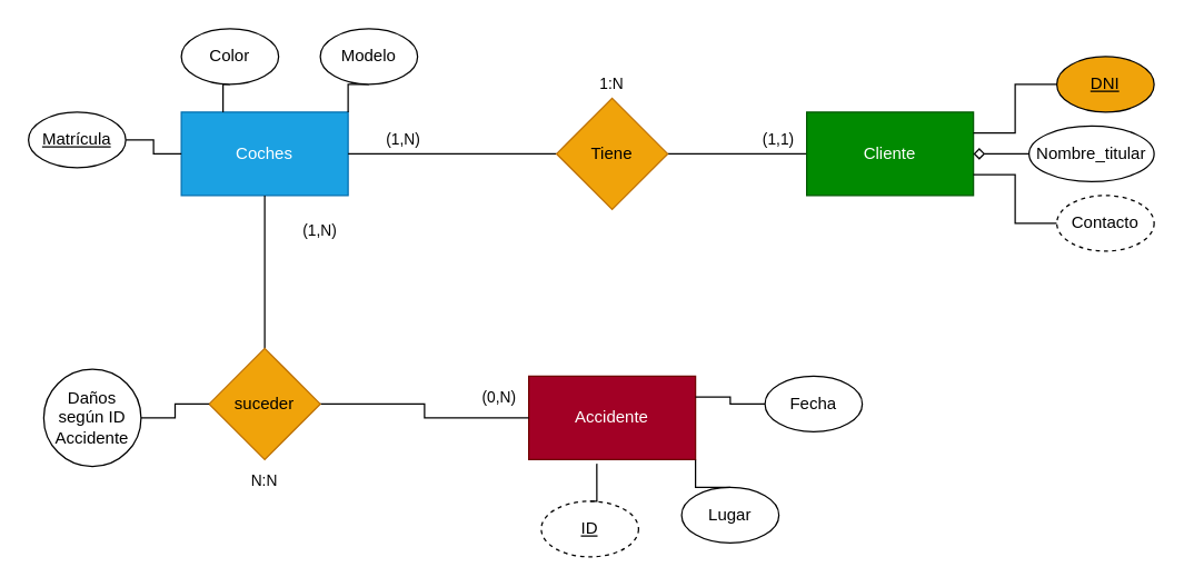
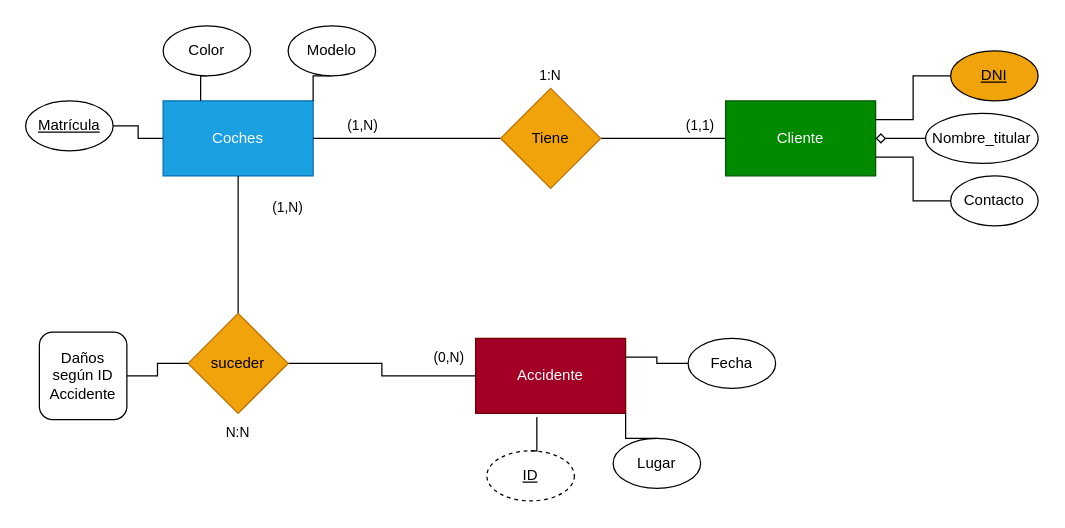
  <mxCell id="0" />
  <mxCell id="1" parent="0" />
  <mxCell id="2" value="Coches" style="rounded=0;whiteSpace=wrap;html=1;fillColor=#1ba1e2;fontColor=#ffffff;strokeColor=#006EAF;" vertex="1" parent="1"><mxGeometry x="130" y="80" width="120" height="60" as="geometry" /></mxCell>
  <mxCell id="3" style="edgeStyle=orthogonalEdgeStyle;shape=connector;rounded=0;orthogonalLoop=1;jettySize=auto;html=1;exitX=0;exitY=0.5;exitDx=0;exitDy=0;entryX=1;entryY=0.5;entryDx=0;entryDy=0;strokeColor=default;align=center;verticalAlign=middle;fontFamily=Helvetica;fontSize=11;fontColor=default;labelBackgroundColor=default;endArrow=none;endFill=0;" edge="1" parent="1" source="4" target="7"><mxGeometry relative="1" as="geometry" /></mxCell>
  <mxCell id="4" value="Cliente" style="rounded=0;whiteSpace=wrap;html=1;fillColor=#008a00;fontColor=#ffffff;strokeColor=#005700;" vertex="1" parent="1"><mxGeometry x="580" y="80" width="120" height="60" as="geometry" /></mxCell>
  <mxCell id="5" value="Accidente" style="rounded=0;whiteSpace=wrap;html=1;fillColor=#a20025;fontColor=#ffffff;strokeColor=#6F0000;" vertex="1" parent="1"><mxGeometry x="380" y="270" width="120" height="60" as="geometry" /></mxCell>
  <mxCell id="6" style="edgeStyle=orthogonalEdgeStyle;shape=connector;rounded=0;orthogonalLoop=1;jettySize=auto;html=1;exitX=0;exitY=0.5;exitDx=0;exitDy=0;entryX=1;entryY=0.5;entryDx=0;entryDy=0;strokeColor=default;align=center;verticalAlign=middle;fontFamily=Helvetica;fontSize=11;fontColor=default;labelBackgroundColor=default;endArrow=none;endFill=0;" edge="1" parent="1" source="7" target="2"><mxGeometry relative="1" as="geometry" /></mxCell>
  <mxCell id="7" value="Tiene" style="rhombus;whiteSpace=wrap;html=1;fillColor=#f0a30a;fontColor=#000000;strokeColor=#BD7000;" vertex="1" parent="1"><mxGeometry x="400" y="70" width="80" height="80" as="geometry" /></mxCell>
  <mxCell id="8" style="edgeStyle=orthogonalEdgeStyle;shape=connector;rounded=0;orthogonalLoop=1;jettySize=auto;html=1;exitX=0.5;exitY=0;exitDx=0;exitDy=0;entryX=0.5;entryY=1;entryDx=0;entryDy=0;strokeColor=default;align=center;verticalAlign=middle;fontFamily=Helvetica;fontSize=11;fontColor=default;labelBackgroundColor=default;endArrow=none;endFill=0;" edge="1" parent="1" source="10" target="2"><mxGeometry relative="1" as="geometry" /></mxCell>
  <mxCell id="9" style="edgeStyle=orthogonalEdgeStyle;shape=connector;rounded=0;orthogonalLoop=1;jettySize=auto;html=1;exitX=1;exitY=0.5;exitDx=0;exitDy=0;entryX=0;entryY=0.5;entryDx=0;entryDy=0;strokeColor=default;align=center;verticalAlign=middle;fontFamily=Helvetica;fontSize=11;fontColor=default;labelBackgroundColor=default;endArrow=none;endFill=0;" edge="1" parent="1" source="10" target="5"><mxGeometry relative="1" as="geometry" /></mxCell>
  <mxCell id="10" value="suceder" style="rhombus;whiteSpace=wrap;html=1;fillColor=#f0a30a;fontColor=#000000;strokeColor=#BD7000;" vertex="1" parent="1"><mxGeometry x="150" y="250" width="80" height="80" as="geometry" /></mxCell>
  <mxCell id="11" style="edgeStyle=orthogonalEdgeStyle;shape=connector;rounded=0;orthogonalLoop=1;jettySize=auto;html=1;entryX=1;entryY=0.25;entryDx=0;entryDy=0;strokeColor=default;align=center;verticalAlign=middle;fontFamily=Helvetica;fontSize=11;fontColor=default;labelBackgroundColor=default;endArrow=none;endFill=0;" edge="1" parent="1" source="12" target="4"><mxGeometry relative="1" as="geometry" /></mxCell>
  <mxCell id="12" value="&lt;u&gt;DNI&lt;/u&gt;" style="ellipse;whiteSpace=wrap;html=1;fillColor=#f0a30a;" vertex="1" parent="1"><mxGeometry x="760" y="40" width="70" height="40" as="geometry" /></mxCell>
  <mxCell id="13" style="edgeStyle=orthogonalEdgeStyle;rounded=0;orthogonalLoop=1;jettySize=auto;html=1;exitX=0;exitY=0.5;exitDx=0;exitDy=0;entryX=1;entryY=0.5;entryDx=0;entryDy=0;endArrow=diamond;endFill=0;" edge="1" parent="1" source="14" target="4"><mxGeometry relative="1" as="geometry" /></mxCell>
  <mxCell id="14" value="Nombre_titular" style="ellipse;whiteSpace=wrap;html=1;" vertex="1" parent="1"><mxGeometry x="740" y="90" width="90" height="40" as="geometry" /></mxCell>
  <mxCell id="15" style="edgeStyle=orthogonalEdgeStyle;shape=connector;rounded=0;orthogonalLoop=1;jettySize=auto;html=1;exitX=0;exitY=0.5;exitDx=0;exitDy=0;entryX=1;entryY=0.75;entryDx=0;entryDy=0;strokeColor=default;align=center;verticalAlign=middle;fontFamily=Helvetica;fontSize=11;fontColor=default;labelBackgroundColor=default;endArrow=none;endFill=0;" edge="1" parent="1" source="16" target="4"><mxGeometry relative="1" as="geometry" /></mxCell>
- <mxCell id="16" value="Contacto" style="ellipse;whiteSpace=wrap;html=1;dashed=1;" vertex="1" parent="1"><mxGeometry x="760" y="140" width="70" height="40" as="geometry" /></mxCell>
+ <mxCell id="16" value="Contacto" style="ellipse;whiteSpace=wrap;html=1;" vertex="1" parent="1"><mxGeometry x="760" y="140" width="70" height="40" as="geometry" /></mxCell>
  <mxCell id="17" style="edgeStyle=orthogonalEdgeStyle;shape=connector;rounded=0;orthogonalLoop=1;jettySize=auto;html=1;exitX=0.5;exitY=1;exitDx=0;exitDy=0;entryX=0.25;entryY=0;entryDx=0;entryDy=0;strokeColor=default;align=center;verticalAlign=middle;fontFamily=Helvetica;fontSize=11;fontColor=default;labelBackgroundColor=default;endArrow=none;endFill=0;" edge="1" parent="1" source="18" target="2"><mxGeometry relative="1" as="geometry" /></mxCell>
  <mxCell id="18" value="Color" style="ellipse;whiteSpace=wrap;html=1;" vertex="1" parent="1"><mxGeometry x="130" y="20" width="70" height="40" as="geometry" /></mxCell>
  <mxCell id="19" style="edgeStyle=orthogonalEdgeStyle;shape=connector;rounded=0;orthogonalLoop=1;jettySize=auto;html=1;exitX=0.5;exitY=1;exitDx=0;exitDy=0;entryX=1;entryY=0;entryDx=0;entryDy=0;strokeColor=default;align=center;verticalAlign=middle;fontFamily=Helvetica;fontSize=11;fontColor=default;labelBackgroundColor=default;endArrow=none;endFill=0;" edge="1" parent="1" source="20" target="2"><mxGeometry relative="1" as="geometry" /></mxCell>
  <mxCell id="20" value="Modelo" style="ellipse;whiteSpace=wrap;html=1;" vertex="1" parent="1"><mxGeometry x="230" y="20" width="70" height="40" as="geometry" /></mxCell>
  <mxCell id="21" style="edgeStyle=orthogonalEdgeStyle;shape=connector;rounded=0;orthogonalLoop=1;jettySize=auto;html=1;exitX=1;exitY=0.5;exitDx=0;exitDy=0;entryX=0;entryY=0.5;entryDx=0;entryDy=0;strokeColor=default;align=center;verticalAlign=middle;fontFamily=Helvetica;fontSize=11;fontColor=default;labelBackgroundColor=default;endArrow=none;endFill=0;" edge="1" parent="1" source="22" target="2"><mxGeometry relative="1" as="geometry" /></mxCell>
  <mxCell id="22" value="&lt;u&gt;Matrícula&lt;/u&gt;" style="ellipse;whiteSpace=wrap;html=1;" vertex="1" parent="1"><mxGeometry x="20" y="80" width="70" height="40" as="geometry" /></mxCell>
  <mxCell id="23" value="(1,N)" style="text;strokeColor=none;align=center;fillColor=none;html=1;verticalAlign=middle;whiteSpace=wrap;rounded=0;fontFamily=Helvetica;fontSize=11;fontColor=default;labelBackgroundColor=default;" vertex="1" parent="1"><mxGeometry x="260" y="85" width="60" height="30" as="geometry" /></mxCell>
  <mxCell id="24" value="(1,1)" style="text;strokeColor=none;align=center;fillColor=none;html=1;verticalAlign=middle;whiteSpace=wrap;rounded=0;fontFamily=Helvetica;fontSize=11;fontColor=default;labelBackgroundColor=default;" vertex="1" parent="1"><mxGeometry x="530" y="85" width="60" height="30" as="geometry" /></mxCell>
  <mxCell id="25" value="1:N" style="text;strokeColor=none;align=center;fillColor=none;html=1;verticalAlign=middle;whiteSpace=wrap;rounded=0;fontFamily=Helvetica;fontSize=11;fontColor=default;labelBackgroundColor=default;" vertex="1" parent="1"><mxGeometry x="410" y="45" width="60" height="30" as="geometry" /></mxCell>
  <mxCell id="26" style="edgeStyle=orthogonalEdgeStyle;shape=connector;rounded=0;orthogonalLoop=1;jettySize=auto;html=1;exitX=0;exitY=0.5;exitDx=0;exitDy=0;entryX=1;entryY=0.25;entryDx=0;entryDy=0;strokeColor=default;align=center;verticalAlign=middle;fontFamily=Helvetica;fontSize=11;fontColor=default;labelBackgroundColor=default;endArrow=none;endFill=0;" edge="1" parent="1" source="27" target="5"><mxGeometry relative="1" as="geometry" /></mxCell>
  <mxCell id="27" value="Fecha" style="ellipse;whiteSpace=wrap;html=1;" vertex="1" parent="1"><mxGeometry x="550" y="270" width="70" height="40" as="geometry" /></mxCell>
  <mxCell id="28" style="edgeStyle=orthogonalEdgeStyle;shape=connector;rounded=0;orthogonalLoop=1;jettySize=auto;html=1;exitX=0.5;exitY=0;exitDx=0;exitDy=0;entryX=1;entryY=1;entryDx=0;entryDy=0;strokeColor=default;align=center;verticalAlign=middle;fontFamily=Helvetica;fontSize=11;fontColor=default;labelBackgroundColor=default;endArrow=none;endFill=0;" edge="1" parent="1" source="29" target="5"><mxGeometry relative="1" as="geometry" /></mxCell>
  <mxCell id="29" value="Lugar" style="ellipse;whiteSpace=wrap;html=1;" vertex="1" parent="1"><mxGeometry x="490" y="350" width="70" height="40" as="geometry" /></mxCell>
  <mxCell id="30" value="&lt;u&gt;ID&lt;/u&gt;" style="ellipse;whiteSpace=wrap;html=1;dashed=1;" vertex="1" parent="1"><mxGeometry x="389" y="360" width="70" height="40" as="geometry" /></mxCell>
  <mxCell id="31" style="edgeStyle=orthogonalEdgeStyle;shape=connector;rounded=0;orthogonalLoop=1;jettySize=auto;html=1;exitX=0.5;exitY=0;exitDx=0;exitDy=0;entryX=0.408;entryY=1.05;entryDx=0;entryDy=0;entryPerimeter=0;strokeColor=default;align=center;verticalAlign=middle;fontFamily=Helvetica;fontSize=11;fontColor=default;labelBackgroundColor=default;endArrow=none;endFill=0;" edge="1" parent="1" source="30" target="5"><mxGeometry relative="1" as="geometry" /></mxCell>
  <mxCell id="32" value="(0,N)" style="text;strokeColor=none;align=center;fillColor=none;html=1;verticalAlign=middle;whiteSpace=wrap;rounded=0;fontFamily=Helvetica;fontSize=11;fontColor=default;labelBackgroundColor=default;" vertex="1" parent="1"><mxGeometry x="329" y="270" width="60" height="30" as="geometry" /></mxCell>
  <mxCell id="33" value="(1,N)" style="text;strokeColor=none;align=center;fillColor=none;html=1;verticalAlign=middle;whiteSpace=wrap;rounded=0;fontFamily=Helvetica;fontSize=11;fontColor=default;labelBackgroundColor=default;" vertex="1" parent="1"><mxGeometry x="200" y="150" width="60" height="30" as="geometry" /></mxCell>
  <mxCell id="34" value="N:N" style="text;strokeColor=none;align=center;fillColor=none;html=1;verticalAlign=middle;whiteSpace=wrap;rounded=0;fontFamily=Helvetica;fontSize=11;fontColor=default;labelBackgroundColor=default;" vertex="1" parent="1"><mxGeometry x="160" y="330" width="60" height="30" as="geometry" /></mxCell>
  <mxCell id="35" style="edgeStyle=orthogonalEdgeStyle;shape=connector;rounded=0;orthogonalLoop=1;jettySize=auto;html=1;exitX=1;exitY=0.5;exitDx=0;exitDy=0;entryX=0;entryY=0.5;entryDx=0;entryDy=0;strokeColor=default;align=center;verticalAlign=middle;fontFamily=Helvetica;fontSize=11;fontColor=default;labelBackgroundColor=default;endArrow=none;endFill=0;" edge="1" parent="1" source="36" target="10"><mxGeometry relative="1" as="geometry" /></mxCell>
- <mxCell id="36" value="Daños según ID Accidente" style="ellipse;whiteSpace=wrap;html=1;" vertex="1" parent="1"><mxGeometry x="31" y="265" width="70" height="70" as="geometry" /></mxCell>
+ <mxCell id="36" value="Daños según ID Accidente" style="whiteSpace=wrap;html=1;rounded=1;" vertex="1" parent="1"><mxGeometry x="31" y="265" width="70" height="70" as="geometry" /></mxCell>
